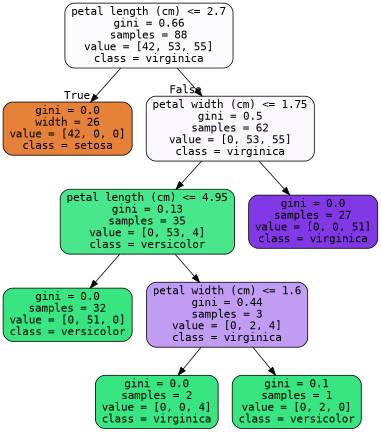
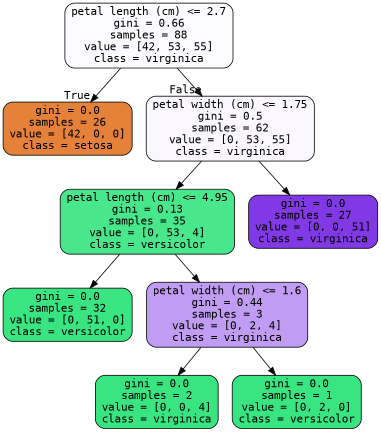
  digraph {
    fontname="DejaVu Sans Mono"
    node [color=black fillcolor="#39e581" fontname="DejaVu Sans Mono" shape=box style="filled, rounded"]
    edge [fontname="DejaVu Sans Mono"]
    n1 [fillcolor="#fcfbfe" label="petal length (cm) <= 2.7\ngini = 0.66\nsamples = 88\nvalue = [42, 53, 55]\nclass = virginica"]
-   n2 [fillcolor="#e58139" label="gini = 0.0\nwidth = 26\nvalue = [42, 0, 0]\nclass = setosa"]
+   n2 [fillcolor="#e58139" label="gini = 0.0\nsamples = 26\nvalue = [42, 0, 0]\nclass = setosa"]
    n3 [fillcolor="#faf8fe" label="petal width (cm) <= 1.75\ngini = 0.5\nsamples = 62\nvalue = [0, 53, 55]\nclass = virginica"]
    n4 [fillcolor="#48e78b" label="petal length (cm) <= 4.95\ngini = 0.13\nsamples = 35\nvalue = [0, 53, 4]\nclass = versicolor"]
    n5 [fillcolor="#8139e5" label="gini = 0.0\nsamples = 27\nvalue = [0, 0, 51]\nclass = virginica"]
    n6 [label="gini = 0.0\nsamples = 32\nvalue = [0, 51, 0]\nclass = versicolor"]
    n7 [fillcolor="#c09cf2" label="petal width (cm) <= 1.6\ngini = 0.44\nsamples = 3\nvalue = [0, 2, 4]\nclass = virginica"]
    n8 [label="gini = 0.0\nsamples = 2\nvalue = [0, 0, 4]\nclass = virginica"]
-   n9 [label="gini = 0.1\nsamples = 1\nvalue = [0, 2, 0]\nclass = versicolor"]
+   n9 [label="gini = 0.0\nsamples = 1\nvalue = [0, 2, 0]\nclass = versicolor"]
    n1 -> n2 [headlabel=True labelangle=45 labeldistance=2.5]
    n1 -> n3 [headlabel=False labelangle=-45 labeldistance=2.5]
    n3 -> n4
    n3 -> n5
    n4 -> n6
    n4 -> n7
    n7 -> n8
    n7 -> n9
  }
